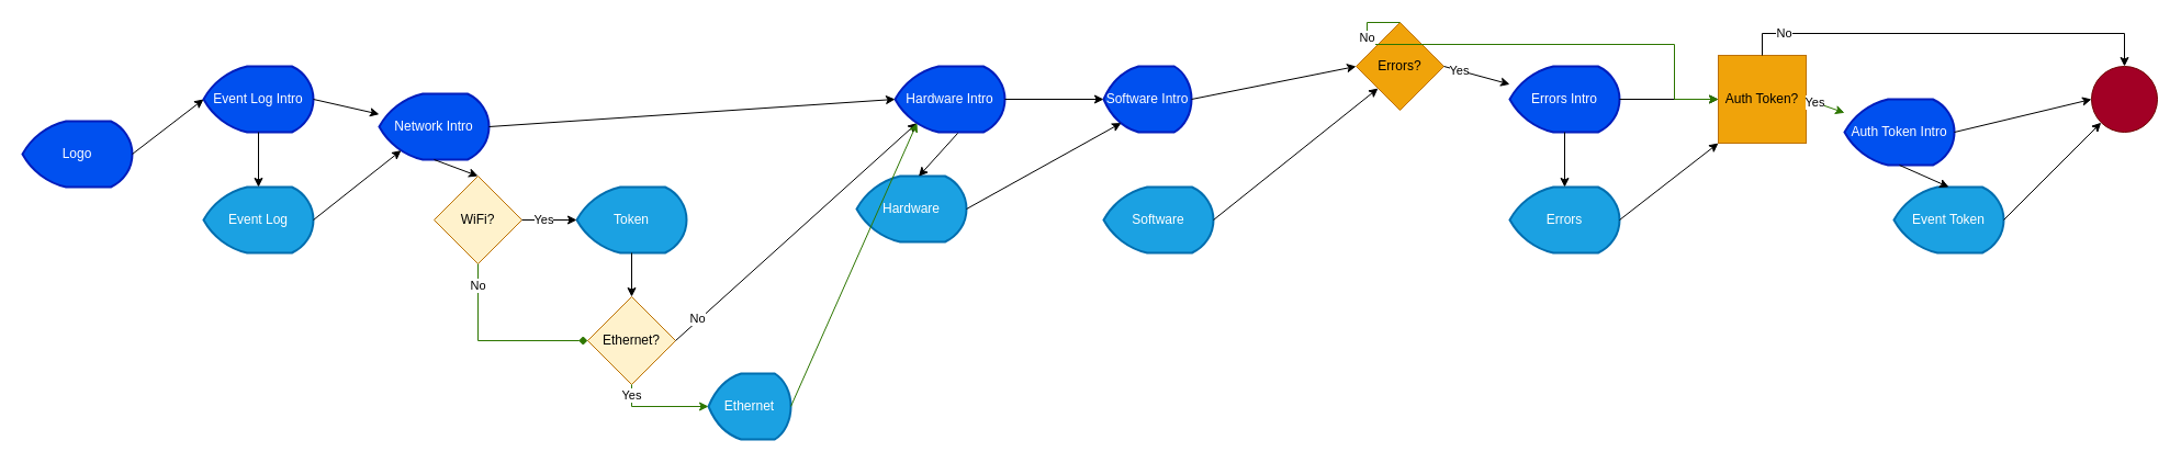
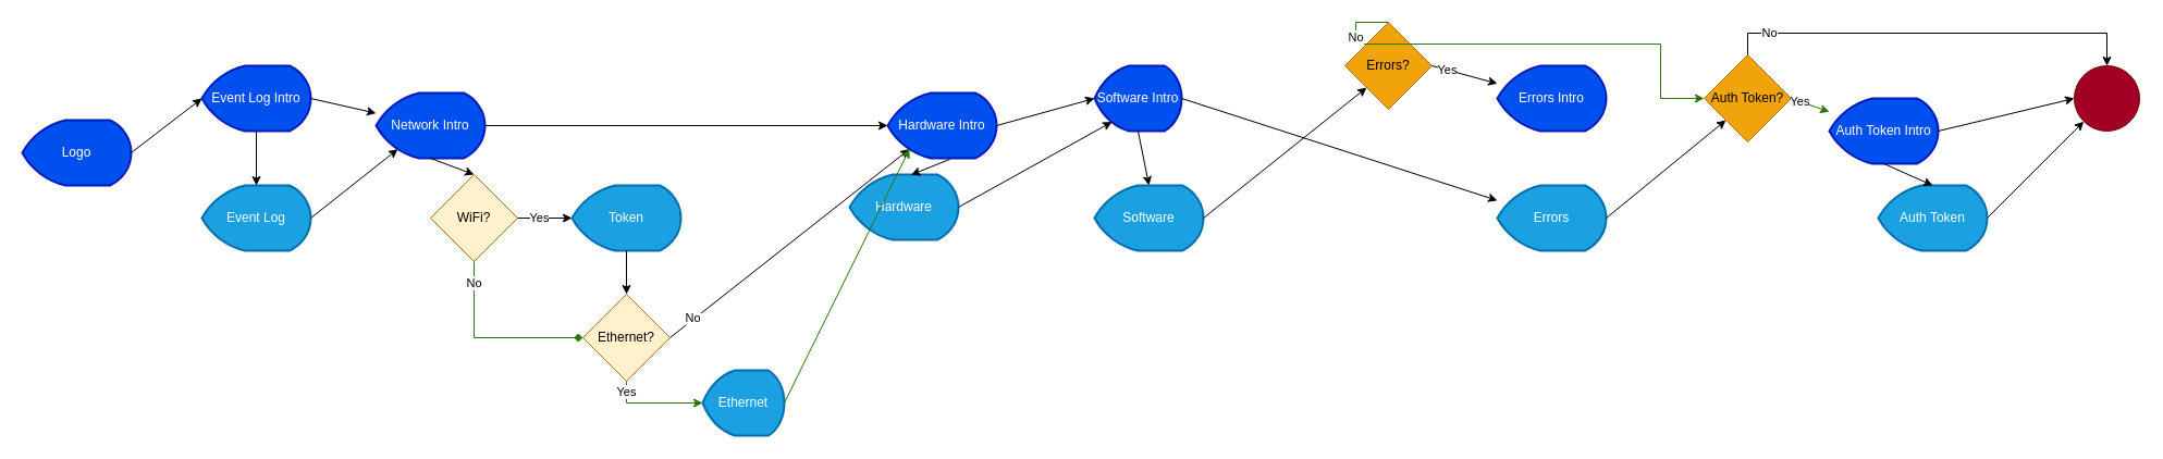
  <mxCell id="0" />
  <mxCell id="1" parent="0" />
  <mxCell id="2" value="Logo" style="strokeWidth=2;html=1;shape=mxgraph.flowchart.display;whiteSpace=wrap;fillColor=#0050ef;fontColor=#ffffff;strokeColor=#001DBC;" parent="1" vertex="1"><mxGeometry x="20" y="110" width="100" height="60" as="geometry" /></mxCell>
  <mxCell id="3" value="Event Log Intro" style="strokeWidth=2;html=1;shape=mxgraph.flowchart.display;whiteSpace=wrap;fillColor=#0050ef;fontColor=#ffffff;strokeColor=#001DBC;" parent="1" vertex="1"><mxGeometry x="185" y="60" width="100" height="60" as="geometry" /></mxCell>
  <mxCell id="4" value="Event Log" style="strokeWidth=2;html=1;shape=mxgraph.flowchart.display;whiteSpace=wrap;fillColor=#1ba1e2;fontColor=#ffffff;strokeColor=#006EAF;" parent="1" vertex="1"><mxGeometry x="185" y="170" width="100" height="60" as="geometry" /></mxCell>
  <mxCell id="5" value="" style="endArrow=classic;html=1;rounded=0;exitX=1;exitY=0.5;exitDx=0;exitDy=0;exitPerimeter=0;entryX=0;entryY=0.5;entryDx=0;entryDy=0;entryPerimeter=0;" parent="1" source="2" target="3" edge="1"><mxGeometry width="50" height="50" relative="1" as="geometry"><mxPoint x="55" y="0" as="sourcePoint" /><mxPoint x="105" y="-50" as="targetPoint" /></mxGeometry></mxCell>
  <mxCell id="6" value="" style="endArrow=classic;html=1;rounded=0;exitX=0.5;exitY=1;exitDx=0;exitDy=0;exitPerimeter=0;entryX=0.5;entryY=0;entryDx=0;entryDy=0;entryPerimeter=0;" parent="1" source="3" target="4" edge="1"><mxGeometry width="50" height="50" relative="1" as="geometry"><mxPoint x="95" y="100" as="sourcePoint" /><mxPoint x="195" y="100" as="targetPoint" /></mxGeometry></mxCell>
  <mxCell id="7" value="Network Intro" style="strokeWidth=2;html=1;shape=mxgraph.flowchart.display;whiteSpace=wrap;fillColor=#0050ef;fontColor=#ffffff;strokeColor=#001DBC;" parent="1" vertex="1"><mxGeometry x="345" y="85" width="100" height="60" as="geometry" /></mxCell>
  <mxCell id="8" value="" style="endArrow=classic;html=1;rounded=0;exitX=1;exitY=0.5;exitDx=0;exitDy=0;exitPerimeter=0;" parent="1" source="3" target="7" edge="1"><mxGeometry width="50" height="50" relative="1" as="geometry"><mxPoint x="355" y="160" as="sourcePoint" /><mxPoint x="455" y="160" as="targetPoint" /></mxGeometry></mxCell>
  <mxCell id="9" value="" style="endArrow=classic;html=1;rounded=0;exitX=1;exitY=0.5;exitDx=0;exitDy=0;exitPerimeter=0;entryX=0.2;entryY=0.86;entryDx=0;entryDy=0;entryPerimeter=0;" parent="1" source="4" target="7" edge="1"><mxGeometry width="50" height="50" relative="1" as="geometry"><mxPoint x="295" y="100" as="sourcePoint" /><mxPoint x="395" y="100" as="targetPoint" /></mxGeometry></mxCell>
  <mxCell id="10" value="" style="endArrow=classic;html=1;rounded=0;exitX=0.5;exitY=1;exitDx=0;exitDy=0;exitPerimeter=0;entryX=0.5;entryY=0;entryDx=0;entryDy=0;" parent="1" source="7" target="43" edge="1"><mxGeometry width="50" height="50" relative="1" as="geometry"><mxPoint x="445" y="140" as="sourcePoint" /><mxPoint x="455" y="150" as="targetPoint" /></mxGeometry></mxCell>
  <mxCell id="11" value="Ethernet?" style="rhombus;whiteSpace=wrap;html=1;fillColor=#fff2cc;fontColor=#000000;strokeColor=#BD7000;" parent="1" vertex="1"><mxGeometry x="535" y="270" width="80" height="80" as="geometry" /></mxCell>
  <mxCell id="12" value="Ethernet" style="strokeWidth=2;html=1;shape=mxgraph.flowchart.display;whiteSpace=wrap;fillColor=#1ba1e2;fontColor=#ffffff;strokeColor=#006EAF;" parent="1" vertex="1"><mxGeometry x="645" y="340" width="75" height="60" as="geometry" /></mxCell>
  <mxCell id="13" value="No" style="endArrow=classic;html=1;rounded=0;entryX=0.2;entryY=0.86;entryDx=0;entryDy=0;entryPerimeter=0;exitX=1;exitY=0.5;exitDx=0;exitDy=0;" parent="1" source="11" target="16" edge="1"><mxGeometry x="-0.809" y="1" width="50" height="50" relative="1" as="geometry"><mxPoint x="675" y="400" as="sourcePoint" /><mxPoint x="445" y="170" as="targetPoint" /><mxPoint y="-1" as="offset" /></mxGeometry></mxCell>
  <mxCell id="14" value="Yes" style="endArrow=classic;html=1;rounded=0;edgeStyle=orthogonalEdgeStyle;entryX=0;entryY=0.5;entryDx=0;entryDy=0;entryPerimeter=0;exitX=0.5;exitY=1;exitDx=0;exitDy=0;fillColor=#60a917;strokeColor=#2D7600;" parent="1" source="11" target="12" edge="1"><mxGeometry x="-0.778" width="50" height="50" relative="1" as="geometry"><mxPoint x="465" y="290" as="sourcePoint" /><mxPoint x="535" y="450" as="targetPoint" /><mxPoint as="offset" /></mxGeometry></mxCell>
  <mxCell id="15" value="Token" style="strokeWidth=2;html=1;shape=mxgraph.flowchart.display;whiteSpace=wrap;fillColor=#1ba1e2;fontColor=#ffffff;strokeColor=#006EAF;" parent="1" vertex="1"><mxGeometry x="525" y="170" width="100" height="60" as="geometry" /></mxCell>
- <mxCell id="16" value="Hardware Intro" style="strokeWidth=2;html=1;shape=mxgraph.flowchart.display;whiteSpace=wrap;fillColor=#0050ef;fontColor=#ffffff;strokeColor=#001DBC;" parent="1" vertex="1"><mxGeometry x="815" y="60" width="100" height="60" as="geometry" /></mxCell>
+ <mxCell id="16" value="Hardware Intro" style="strokeWidth=2;html=1;shape=mxgraph.flowchart.display;whiteSpace=wrap;fillColor=#0050ef;fontColor=#ffffff;strokeColor=#001DBC;" parent="1" vertex="1"><mxGeometry x="815" y="85" width="100" height="60" as="geometry" /></mxCell>
  <mxCell id="17" value="" style="endArrow=classic;html=1;rounded=0;exitX=1;exitY=0.5;exitDx=0;exitDy=0;exitPerimeter=0;entryX=0;entryY=0.5;entryDx=0;entryDy=0;entryPerimeter=0;" parent="1" source="7" target="16" edge="1"><mxGeometry width="50" height="50" relative="1" as="geometry"><mxPoint x="445" y="130" as="sourcePoint" /><mxPoint x="445" y="170" as="targetPoint" /></mxGeometry></mxCell>
  <mxCell id="18" value="Hardware" style="strokeWidth=2;html=1;shape=mxgraph.flowchart.display;whiteSpace=wrap;fillColor=#1ba1e2;fontColor=#ffffff;strokeColor=#006EAF;" parent="1" vertex="1"><mxGeometry x="780" y="160" width="100" height="60" as="geometry" /></mxCell>
  <mxCell id="19" value="" style="endArrow=classic;html=1;rounded=0;exitX=1;exitY=0.5;exitDx=0;exitDy=0;exitPerimeter=0;entryX=0.2;entryY=0.86;entryDx=0;entryDy=0;entryPerimeter=0;fillColor=#60a917;strokeColor=#2D7600;" parent="1" source="12" target="16" edge="1"><mxGeometry width="50" height="50" relative="1" as="geometry"><mxPoint x="645" y="230" as="sourcePoint" /><mxPoint x="765" y="142" as="targetPoint" /></mxGeometry></mxCell>
  <mxCell id="20" value="" style="endArrow=classic;html=1;rounded=0;entryX=0.565;entryY=0.004;entryDx=0;entryDy=0;entryPerimeter=0;exitX=0.571;exitY=1.015;exitDx=0;exitDy=0;exitPerimeter=0;" parent="1" source="16" target="18" edge="1"><mxGeometry width="50" height="50" relative="1" as="geometry"><mxPoint x="865" y="130" as="sourcePoint" /><mxPoint x="875" y="160" as="targetPoint" /></mxGeometry></mxCell>
  <mxCell id="21" value="Software Intro" style="strokeWidth=2;html=1;shape=mxgraph.flowchart.display;whiteSpace=wrap;fillColor=#0050ef;fontColor=#ffffff;strokeColor=#001DBC;" parent="1" vertex="1"><mxGeometry x="1005" y="60" width="80" height="60" as="geometry" /></mxCell>
  <mxCell id="22" value="Software" style="strokeWidth=2;html=1;shape=mxgraph.flowchart.display;whiteSpace=wrap;fillColor=#1ba1e2;fontColor=#ffffff;strokeColor=#006EAF;" parent="1" vertex="1"><mxGeometry x="1005" y="170" width="100" height="60" as="geometry" /></mxCell>
  <mxCell id="23" value="" style="endArrow=classic;html=1;rounded=0;exitX=1;exitY=0.5;exitDx=0;exitDy=0;exitPerimeter=0;entryX=0;entryY=0.5;entryDx=0;entryDy=0;entryPerimeter=0;" parent="1" source="16" target="21" edge="1"><mxGeometry width="50" height="50" relative="1" as="geometry"><mxPoint x="915" y="0" as="sourcePoint" /><mxPoint x="1015" y="0" as="targetPoint" /></mxGeometry></mxCell>
+ <mxCell id="24" value="" style="endArrow=classic;html=1;rounded=0;exitX=0.5;exitY=1;exitDx=0;exitDy=0;exitPerimeter=0;entryX=0.5;entryY=0;entryDx=0;entryDy=0;entryPerimeter=0;" parent="1" source="21" target="22" edge="1"><mxGeometry width="50" height="50" relative="1" as="geometry"><mxPoint x="1125" y="130" as="sourcePoint" /><mxPoint x="1125" y="170" as="targetPoint" /></mxGeometry></mxCell>
  <mxCell id="25" value="Errors?" style="rhombus;whiteSpace=wrap;html=1;fillColor=#f0a30a;fontColor=#000000;strokeColor=#BD7000;" parent="1" vertex="1"><mxGeometry x="1235" y="20" width="80" height="80" as="geometry" /></mxCell>
- <mxCell id="26" value="" style="endArrow=classic;html=1;rounded=0;exitX=1;exitY=0.5;exitDx=0;exitDy=0;exitPerimeter=0;entryX=0;entryY=0.5;entryDx=0;entryDy=0;" parent="1" source="21" target="25" edge="1"><mxGeometry width="50" height="50" relative="1" as="geometry"><mxPoint x="1165" y="150" as="sourcePoint" /><mxPoint x="1255" y="150" as="targetPoint" /></mxGeometry></mxCell>
+ <mxCell id="26" value="" style="endArrow=classic;html=1;rounded=0;exitX=1;exitY=0.5;exitDx=0;exitDy=0;exitPerimeter=0;" parent="1" source="21" target="31" edge="1"><mxGeometry width="50" height="50" relative="1" as="geometry"><mxPoint x="1165" y="150" as="sourcePoint" /><mxPoint x="1255" y="150" as="targetPoint" /></mxGeometry></mxCell>
  <mxCell id="27" value="" style="endArrow=classic;html=1;rounded=0;exitX=1;exitY=0.5;exitDx=0;exitDy=0;exitPerimeter=0;entryX=0.2;entryY=0.86;entryDx=0;entryDy=0;entryPerimeter=0;" parent="1" source="18" target="21" edge="1"><mxGeometry width="50" height="50" relative="1" as="geometry"><mxPoint x="935" y="110" as="sourcePoint" /><mxPoint x="995" y="120" as="targetPoint" /></mxGeometry></mxCell>
  <mxCell id="28" value="Yes" style="endArrow=classic;html=1;rounded=0;exitX=1;exitY=0.5;exitDx=0;exitDy=0;" parent="1" source="25" target="30" edge="1"><mxGeometry x="-0.556" width="50" height="50" relative="1" as="geometry"><mxPoint x="1315" y="80" as="sourcePoint" /><mxPoint x="1405" y="90" as="targetPoint" /><mxPoint as="offset" /></mxGeometry></mxCell>
- <mxCell id="29" value="Auth Token?" style="whiteSpace=wrap;html=1;fillColor=#f0a30a;fontColor=#000000;strokeColor=#BD7000;rounded=0;" parent="1" vertex="1"><mxGeometry x="1565" y="50" width="80" height="80" as="geometry" /></mxCell>
+ <mxCell id="29" value="Auth Token?" style="rhombus;whiteSpace=wrap;html=1;fillColor=#f0a30a;fontColor=#000000;strokeColor=#BD7000;" parent="1" vertex="1"><mxGeometry x="1565" y="50" width="80" height="80" as="geometry" /></mxCell>
  <mxCell id="30" value="Errors Intro" style="strokeWidth=2;html=1;shape=mxgraph.flowchart.display;whiteSpace=wrap;fillColor=#0050ef;fontColor=#ffffff;strokeColor=#001DBC;" parent="1" vertex="1"><mxGeometry x="1375" y="60" width="100" height="60" as="geometry" /></mxCell>
  <mxCell id="31" value="Errors" style="strokeWidth=2;html=1;shape=mxgraph.flowchart.display;whiteSpace=wrap;fillColor=#1ba1e2;fontColor=#ffffff;strokeColor=#006EAF;" parent="1" vertex="1"><mxGeometry x="1375" y="170" width="100" height="60" as="geometry" /></mxCell>
- <mxCell id="32" value="" style="endArrow=classic;html=1;rounded=0;exitX=0.5;exitY=1;exitDx=0;exitDy=0;exitPerimeter=0;entryX=0.5;entryY=0;entryDx=0;entryDy=0;entryPerimeter=0;" parent="1" source="30" target="31" edge="1"><mxGeometry width="50" height="50" relative="1" as="geometry"><mxPoint x="1535" y="130" as="sourcePoint" /><mxPoint x="1535" y="170" as="targetPoint" /></mxGeometry></mxCell>
- <mxCell id="33" value="" style="endArrow=classic;html=1;rounded=0;exitX=1;exitY=0.5;exitDx=0;exitDy=0;exitPerimeter=0;entryX=0;entryY=0.5;entryDx=0;entryDy=0;" parent="1" source="30" target="29" edge="1"><mxGeometry width="50" height="50" relative="1" as="geometry"><mxPoint x="1455" y="160" as="sourcePoint" /><mxPoint x="1555" y="160" as="targetPoint" /></mxGeometry></mxCell>
  <mxCell id="34" value="" style="endArrow=classic;html=1;rounded=0;exitX=1;exitY=0.5;exitDx=0;exitDy=0;exitPerimeter=0;entryX=0;entryY=1;entryDx=0;entryDy=0;" parent="1" source="31" target="29" edge="1"><mxGeometry width="50" height="50" relative="1" as="geometry"><mxPoint x="1555" y="244" as="sourcePoint" /><mxPoint x="1665" y="156" as="targetPoint" /></mxGeometry></mxCell>
  <mxCell id="35" value="Auth Token Intro" style="strokeWidth=2;html=1;shape=mxgraph.flowchart.display;whiteSpace=wrap;fillColor=#0050ef;fontColor=#ffffff;strokeColor=#001DBC;" parent="1" vertex="1"><mxGeometry x="1680" y="90" width="100" height="60" as="geometry" /></mxCell>
- <mxCell id="36" value="Event Token" style="strokeWidth=2;html=1;shape=mxgraph.flowchart.display;whiteSpace=wrap;fillColor=#1ba1e2;fontColor=#ffffff;strokeColor=#006EAF;" parent="1" vertex="1"><mxGeometry x="1725" y="170" width="100" height="60" as="geometry" /></mxCell>
+ <mxCell id="36" value="Auth Token" style="strokeWidth=2;html=1;shape=mxgraph.flowchart.display;whiteSpace=wrap;fillColor=#1ba1e2;fontColor=#ffffff;strokeColor=#006EAF;" parent="1" vertex="1"><mxGeometry x="1725" y="170" width="100" height="60" as="geometry" /></mxCell>
  <mxCell id="37" value="" style="endArrow=classic;html=1;rounded=0;exitX=0.5;exitY=1;exitDx=0;exitDy=0;exitPerimeter=0;entryX=0.5;entryY=0;entryDx=0;entryDy=0;entryPerimeter=0;" parent="1" source="35" target="36" edge="1"><mxGeometry width="50" height="50" relative="1" as="geometry"><mxPoint x="1885" y="130" as="sourcePoint" /><mxPoint x="1885" y="170" as="targetPoint" /></mxGeometry></mxCell>
  <mxCell id="38" value="Yes" style="endArrow=classic;html=1;rounded=0;exitX=1;exitY=0.5;exitDx=0;exitDy=0;fillColor=#60a917;strokeColor=#2D7600;" parent="1" source="29" target="35" edge="1"><mxGeometry x="-0.5" width="50" height="50" relative="1" as="geometry"><mxPoint x="1685" y="0" as="sourcePoint" /><mxPoint x="1785" y="0" as="targetPoint" /><mxPoint as="offset" /></mxGeometry></mxCell>
  <mxCell id="39" value="No" style="endArrow=classic;html=1;rounded=0;exitX=0.5;exitY=0;exitDx=0;exitDy=0;edgeStyle=orthogonalEdgeStyle;entryX=0.5;entryY=0;entryDx=0;entryDy=0;entryPerimeter=0;" parent="1" source="29" target="40" edge="1"><mxGeometry x="-0.79" width="50" height="50" relative="1" as="geometry"><mxPoint x="1605" y="40" as="sourcePoint" /><mxPoint x="1975" y="80" as="targetPoint" /><Array as="points"><mxPoint x="1605" y="30" /><mxPoint x="1935" y="30" /></Array><mxPoint as="offset" /></mxGeometry></mxCell>
  <mxCell id="40" value="Event Log Intro" style="verticalLabelPosition=bottom;verticalAlign=top;html=1;shape=mxgraph.flowchart.on-page_reference;fillColor=#a20025;fontColor=#ffffff;strokeColor=#6F0000;" parent="1" vertex="1"><mxGeometry x="1905" y="60" width="60" height="60" as="geometry" /></mxCell>
  <mxCell id="41" value="" style="endArrow=classic;html=1;rounded=0;exitX=1;exitY=0.5;exitDx=0;exitDy=0;exitPerimeter=0;entryX=0.145;entryY=0.855;entryDx=0;entryDy=0;entryPerimeter=0;" parent="1" source="36" target="40" edge="1"><mxGeometry width="50" height="50" relative="1" as="geometry"><mxPoint x="1795" y="320" as="sourcePoint" /><mxPoint x="1935" y="210" as="targetPoint" /></mxGeometry></mxCell>
  <mxCell id="42" value="" style="endArrow=classic;html=1;rounded=0;exitX=1;exitY=0.5;exitDx=0;exitDy=0;exitPerimeter=0;entryX=0;entryY=0.5;entryDx=0;entryDy=0;entryPerimeter=0;" parent="1" source="35" target="40" edge="1"><mxGeometry width="50" height="50" relative="1" as="geometry"><mxPoint x="1785" y="130" as="sourcePoint" /><mxPoint x="1785" y="180" as="targetPoint" /></mxGeometry></mxCell>
  <mxCell id="43" value="WiFi?" style="rhombus;whiteSpace=wrap;html=1;fillColor=#fff2cc;fontColor=#000000;strokeColor=#BD7000;" parent="1" vertex="1"><mxGeometry x="395" y="160" width="80" height="80" as="geometry" /></mxCell>
  <mxCell id="44" value="Yes" style="endArrow=classic;html=1;rounded=0;exitX=1;exitY=0.5;exitDx=0;exitDy=0;" parent="1" source="43" target="15" edge="1"><mxGeometry x="-0.2" width="50" height="50" relative="1" as="geometry"><mxPoint x="265" y="120" as="sourcePoint" /><mxPoint x="425" y="210" as="targetPoint" /><mxPoint as="offset" /></mxGeometry></mxCell>
  <mxCell id="45" value="No" style="endArrow=diamond;html=1;rounded=0;exitX=0.5;exitY=1;exitDx=0;exitDy=0;edgeStyle=orthogonalEdgeStyle;entryX=0;entryY=0.5;entryDx=0;entryDy=0;fillColor=#60a917;strokeColor=#2D7600;" parent="1" source="43" target="11" edge="1"><mxGeometry x="-0.765" width="50" height="50" relative="1" as="geometry"><mxPoint x="285" y="280" as="sourcePoint" /><mxPoint x="495" y="320" as="targetPoint" /><mxPoint as="offset" /></mxGeometry></mxCell>
  <mxCell id="46" value="" style="endArrow=classic;html=1;rounded=0;exitX=0.5;exitY=1;exitDx=0;exitDy=0;exitPerimeter=0;entryX=0.5;entryY=0;entryDx=0;entryDy=0;" parent="1" source="15" target="11" edge="1"><mxGeometry width="50" height="50" relative="1" as="geometry"><mxPoint x="445" y="130" as="sourcePoint" /><mxPoint x="445" y="170" as="targetPoint" /></mxGeometry></mxCell>
  <mxCell id="47" value="" style="endArrow=classic;html=1;rounded=0;exitX=1;exitY=0.5;exitDx=0;exitDy=0;exitPerimeter=0;entryX=0;entryY=1;entryDx=0;entryDy=0;" parent="1" source="22" target="25" edge="1"><mxGeometry width="50" height="50" relative="1" as="geometry"><mxPoint x="925" y="210" as="sourcePoint" /><mxPoint x="1035" y="122" as="targetPoint" /></mxGeometry></mxCell>
  <mxCell id="48" value="No" style="endArrow=classic;html=1;rounded=0;exitX=0.5;exitY=0;exitDx=0;exitDy=0;edgeStyle=orthogonalEdgeStyle;entryX=0;entryY=0.5;entryDx=0;entryDy=0;fillColor=#60a917;strokeColor=#2D7600;" parent="1" source="25" target="29" edge="1"><mxGeometry x="-0.79" width="50" height="50" relative="1" as="geometry"><mxPoint x="1365" y="-60" as="sourcePoint" /><mxPoint x="1465" y="-30" as="targetPoint" /><Array as="points"><mxPoint x="1245" y="40" /><mxPoint x="1525" y="40" /><mxPoint x="1525" y="90" /></Array><mxPoint as="offset" /></mxGeometry></mxCell>
